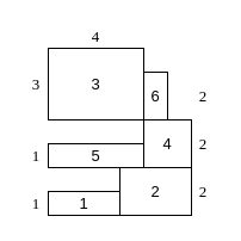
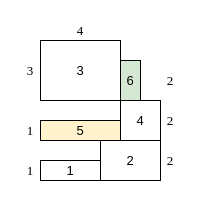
  <mxCell id="0" />
  <mxCell id="1" parent="0" />
  <mxCell id="2" value="3" style="text;html=1;strokeColor=none;fillColor=none;align=center;verticalAlign=middle;whiteSpace=wrap;rounded=0;fontSize=13;fontFamily=Times New Roman;" vertex="1" parent="1"><mxGeometry x="20" y="60" width="20" height="20" as="geometry" /></mxCell>
  <mxCell id="3" value="4" style="text;html=1;strokeColor=none;fillColor=none;align=center;verticalAlign=middle;whiteSpace=wrap;rounded=0;fontSize=13;fontFamily=Times New Roman;" vertex="1" parent="1"><mxGeometry x="70" y="20" width="20" height="20" as="geometry" /></mxCell>
  <mxCell id="4" value="1" style="text;html=1;strokeColor=none;fillColor=none;align=center;verticalAlign=middle;whiteSpace=wrap;rounded=0;fontSize=13;fontFamily=Times New Roman;" vertex="1" parent="1"><mxGeometry x="20" y="120" width="20" height="20" as="geometry" /></mxCell>
  <mxCell id="5" value="1" style="text;html=1;strokeColor=none;fillColor=none;align=center;verticalAlign=middle;whiteSpace=wrap;rounded=0;fontSize=13;fontFamily=Times New Roman;" vertex="1" parent="1"><mxGeometry x="20" y="160" width="20" height="20" as="geometry" /></mxCell>
  <mxCell id="6" value="2" style="text;html=1;strokeColor=none;fillColor=none;align=center;verticalAlign=middle;whiteSpace=wrap;rounded=0;fontSize=13;fontFamily=Times New Roman;" vertex="1" parent="1"><mxGeometry x="160" y="150" width="20" height="20" as="geometry" /></mxCell>
  <mxCell id="7" value="2" style="text;html=1;strokeColor=none;fillColor=none;align=center;verticalAlign=middle;whiteSpace=wrap;rounded=0;fontSize=13;fontFamily=Times New Roman;" vertex="1" parent="1"><mxGeometry x="160" y="70" width="20" height="20" as="geometry" /></mxCell>
  <mxCell id="8" value="3" style="rounded=0;whiteSpace=wrap;html=1;fontSize=13;" vertex="1" parent="1"><mxGeometry x="40" y="40" width="80" height="60" as="geometry" /></mxCell>
- <mxCell id="9" value="6" style="rounded=0;whiteSpace=wrap;html=1;fontSize=13;direction=west;" vertex="1" parent="1"><mxGeometry x="120" y="60" width="20" height="40" as="geometry" /></mxCell>
- <mxCell id="10" value="5" style="rounded=0;whiteSpace=wrap;html=1;fontSize=13;" vertex="1" parent="1"><mxGeometry x="40" y="120" width="80" height="20" as="geometry" /></mxCell>
+ <mxCell id="9" value="6" style="rounded=0;whiteSpace=wrap;html=1;fontSize=13;direction=west;fillColor=#d5e8d4;" vertex="1" parent="1"><mxGeometry x="120" y="60" width="20" height="40" as="geometry" /></mxCell>
+ <mxCell id="10" value="5" style="rounded=0;whiteSpace=wrap;html=1;fontSize=13;fillColor=#fff2cc;" vertex="1" parent="1"><mxGeometry x="40" y="120" width="80" height="20" as="geometry" /></mxCell>
  <mxCell id="11" value="4" style="rounded=0;whiteSpace=wrap;html=1;fontSize=13;" vertex="1" parent="1"><mxGeometry x="120" y="100" width="40" height="40" as="geometry" /></mxCell>
  <mxCell id="12" value="1" style="rounded=0;whiteSpace=wrap;html=1;fontSize=13;" vertex="1" parent="1"><mxGeometry x="40" y="160" width="60" height="20" as="geometry" /></mxCell>
  <mxCell id="13" value="2" style="rounded=0;whiteSpace=wrap;html=1;fontSize=13;" vertex="1" parent="1"><mxGeometry x="100" y="140" width="60" height="40" as="geometry" /></mxCell>
  <mxCell id="14" value="2" style="text;html=1;strokeColor=none;fillColor=none;align=center;verticalAlign=middle;whiteSpace=wrap;rounded=0;fontSize=13;fontFamily=Times New Roman;" vertex="1" parent="1"><mxGeometry x="160" y="110" width="20" height="20" as="geometry" /></mxCell>
